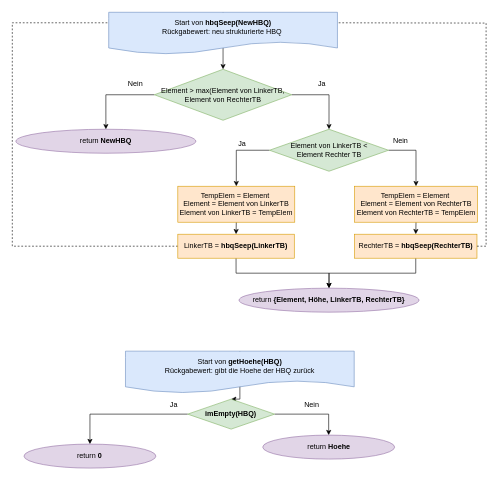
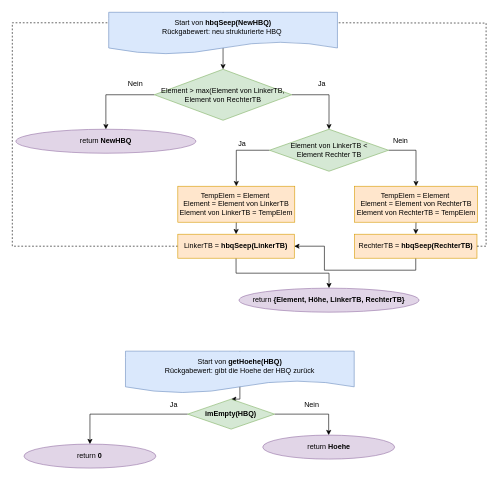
  <mxCell id="0" />
  <mxCell id="1" parent="0" />
  <mxCell id="2" style="edgeStyle=orthogonalEdgeStyle;rounded=0;orthogonalLoop=1;jettySize=auto;html=1;exitX=0.5;exitY=0;exitDx=0;exitDy=0;entryX=0.5;entryY=0;entryDx=0;entryDy=0;" parent="1" source="3" target="9" edge="1"><mxGeometry relative="1" as="geometry"><Array as="points"><mxPoint x="371.06" y="30" /><mxPoint x="371.06" y="30" /></Array></mxGeometry></mxCell>
  <mxCell id="3" value="Start von &lt;b&gt;hbqSeep(NewHBQ)&lt;/b&gt;&lt;br&gt;Rückgabewert: neu strukturierte HBQ&amp;nbsp;" style="shape=document;whiteSpace=wrap;html=1;boundedLbl=1;fillColor=#dae8fc;strokeColor=#6c8ebf;" parent="1" vertex="1"><mxGeometry x="180.76" y="20" width="381.37" height="70" as="geometry" /></mxCell>
  <mxCell id="4" value="return&amp;nbsp;&lt;b&gt;NewHBQ&lt;/b&gt;" style="ellipse;whiteSpace=wrap;html=1;rounded=0;fillColor=#e1d5e7;strokeColor=#9673a6;" parent="1" vertex="1"><mxGeometry x="26" y="215" width="300.06" height="40" as="geometry" /></mxCell>
  <mxCell id="5" style="edgeStyle=orthogonalEdgeStyle;rounded=0;orthogonalLoop=1;jettySize=auto;html=1;exitX=0.5;exitY=1;exitDx=0;exitDy=0;entryX=0.5;entryY=0;entryDx=0;entryDy=0;" parent="1" source="6" target="21" edge="1"><mxGeometry relative="1" as="geometry" /></mxCell>
  <mxCell id="6" value="TempElem = Element&amp;nbsp;&lt;br&gt;Element = Element von LinkerTB&lt;br&gt;Element von LinkerTB = TempElem" style="rounded=0;whiteSpace=wrap;html=1;fillColor=#ffe6cc;strokeColor=#d79b00;" parent="1" vertex="1"><mxGeometry x="296" y="310" width="195" height="60" as="geometry" /></mxCell>
  <mxCell id="7" style="edgeStyle=orthogonalEdgeStyle;rounded=0;orthogonalLoop=1;jettySize=auto;html=1;exitX=0;exitY=0.5;exitDx=0;exitDy=0;entryX=0.5;entryY=0;entryDx=0;entryDy=0;" parent="1" source="9" target="4" edge="1"><mxGeometry relative="1" as="geometry" /></mxCell>
  <mxCell id="8" style="edgeStyle=orthogonalEdgeStyle;rounded=0;orthogonalLoop=1;jettySize=auto;html=1;exitX=1;exitY=0.5;exitDx=0;exitDy=0;entryX=0.5;entryY=0;entryDx=0;entryDy=0;" parent="1" source="9" target="12" edge="1"><mxGeometry relative="1" as="geometry" /></mxCell>
  <mxCell id="9" value="Element &amp;gt; max(Element von LinkerTB, Element von RechterTB" style="rhombus;whiteSpace=wrap;html=1;rounded=0;fillColor=#d5e8d4;strokeColor=#82b366;" parent="1" vertex="1"><mxGeometry x="256.91" y="115" width="229" height="85" as="geometry" /></mxCell>
  <mxCell id="10" style="edgeStyle=orthogonalEdgeStyle;rounded=0;orthogonalLoop=1;jettySize=auto;html=1;exitX=0;exitY=0.5;exitDx=0;exitDy=0;entryX=0.5;entryY=0;entryDx=0;entryDy=0;" parent="1" source="12" target="6" edge="1"><mxGeometry relative="1" as="geometry" /></mxCell>
  <mxCell id="11" style="edgeStyle=orthogonalEdgeStyle;rounded=0;orthogonalLoop=1;jettySize=auto;html=1;exitX=1;exitY=0.5;exitDx=0;exitDy=0;entryX=0.5;entryY=0;entryDx=0;entryDy=0;" parent="1" source="12" target="16" edge="1"><mxGeometry relative="1" as="geometry" /></mxCell>
  <mxCell id="12" value="Element von LinkerTB &amp;lt;&lt;br&gt;Element Rechter TB" style="rhombus;whiteSpace=wrap;html=1;rounded=0;fillColor=#d5e8d4;strokeColor=#82b366;" parent="1" vertex="1"><mxGeometry x="448.83" y="215" width="198.5" height="70" as="geometry" /></mxCell>
  <mxCell id="13" value="Nein" style="text;html=1;align=center;verticalAlign=middle;resizable=0;points=[];autosize=1;strokeColor=none;fillColor=none;" parent="1" vertex="1"><mxGeometry x="205.06" y="130" width="40" height="20" as="geometry" /></mxCell>
  <mxCell id="14" value="Ja" style="text;html=1;align=center;verticalAlign=middle;resizable=0;points=[];autosize=1;strokeColor=none;fillColor=none;" parent="1" vertex="1"><mxGeometry x="521.44" y="130" width="30" height="20" as="geometry" /></mxCell>
  <mxCell id="15" style="edgeStyle=orthogonalEdgeStyle;rounded=0;orthogonalLoop=1;jettySize=auto;html=1;exitX=0.5;exitY=1;exitDx=0;exitDy=0;entryX=0.5;entryY=0;entryDx=0;entryDy=0;" parent="1" source="16" target="23" edge="1"><mxGeometry relative="1" as="geometry" /></mxCell>
  <mxCell id="16" value="TempElem = Element&amp;nbsp;&lt;br&gt;Element = Element von RechterTB&lt;br&gt;Element von RechterTB = TempElem" style="rounded=0;whiteSpace=wrap;html=1;fillColor=#ffe6cc;strokeColor=#d79b00;" parent="1" vertex="1"><mxGeometry x="590.62" y="310" width="205" height="60" as="geometry" /></mxCell>
  <mxCell id="17" value="Ja" style="text;html=1;align=center;verticalAlign=middle;resizable=0;points=[];autosize=1;strokeColor=none;fillColor=none;" parent="1" vertex="1"><mxGeometry x="388.12" y="230" width="30" height="20" as="geometry" /></mxCell>
  <mxCell id="18" value="Nein" style="text;html=1;align=center;verticalAlign=middle;resizable=0;points=[];autosize=1;strokeColor=none;fillColor=none;" parent="1" vertex="1"><mxGeometry x="647.33" y="225" width="40" height="20" as="geometry" /></mxCell>
  <mxCell id="19" style="edgeStyle=orthogonalEdgeStyle;rounded=0;orthogonalLoop=1;jettySize=auto;html=1;exitX=0.5;exitY=1;exitDx=0;exitDy=0;entryX=0.5;entryY=0;entryDx=0;entryDy=0;" parent="1" source="21" target="24" edge="1"><mxGeometry relative="1" as="geometry" /></mxCell>
  <mxCell id="20" style="edgeStyle=orthogonalEdgeStyle;rounded=0;orthogonalLoop=1;jettySize=auto;html=1;exitX=0;exitY=0.5;exitDx=0;exitDy=0;dashed=1;endArrow=none;endFill=0;entryX=0;entryY=0.25;entryDx=0;entryDy=0;" parent="1" source="21" target="3" edge="1"><mxGeometry relative="1" as="geometry"><mxPoint x="170" y="85" as="targetPoint" /><Array as="points"><mxPoint x="20" y="410" /><mxPoint x="20" y="37" /></Array></mxGeometry></mxCell>
  <mxCell id="21" value="LinkerTB = &lt;b&gt;hbqSeep(LinkerTB)&lt;/b&gt;" style="rounded=0;whiteSpace=wrap;html=1;fillColor=#ffe6cc;strokeColor=#d79b00;" parent="1" vertex="1"><mxGeometry x="296" y="390" width="194.15" height="40" as="geometry" /></mxCell>
- <mxCell id="22" style="edgeStyle=orthogonalEdgeStyle;rounded=0;orthogonalLoop=1;jettySize=auto;html=1;exitX=0.5;exitY=1;exitDx=0;exitDy=0;entryX=0.5;entryY=0;entryDx=0;entryDy=0;" parent="1" source="23" target="24" edge="1"><mxGeometry relative="1" as="geometry" /></mxCell>
+ <mxCell id="22" style="edgeStyle=orthogonalEdgeStyle;rounded=0;orthogonalLoop=1;jettySize=auto;html=1;exitX=0.5;exitY=1;exitDx=0;exitDy=0;" parent="1" source="23" target="21" edge="1"><mxGeometry relative="1" as="geometry" /></mxCell>
  <mxCell id="23" value="RechterTB = &lt;b&gt;hbqSeep(RechterTB)&lt;/b&gt;" style="rounded=0;whiteSpace=wrap;html=1;fillColor=#ffe6cc;strokeColor=#d79b00;" parent="1" vertex="1"><mxGeometry x="590.62" y="390" width="204.15" height="40" as="geometry" /></mxCell>
  <mxCell id="24" value="return&amp;nbsp;&lt;b&gt;{Element, Höhe, LinkerTB, RechterTB}&lt;/b&gt;" style="ellipse;whiteSpace=wrap;html=1;rounded=0;fillColor=#e1d5e7;strokeColor=#9673a6;" parent="1" vertex="1"><mxGeometry x="398.05" y="480" width="300.06" height="40" as="geometry" /></mxCell>
  <mxCell id="25" value="" style="endArrow=none;dashed=1;html=1;rounded=0;exitX=1;exitY=0.5;exitDx=0;exitDy=0;entryX=1;entryY=0.25;entryDx=0;entryDy=0;" parent="1" source="23" target="3" edge="1"><mxGeometry width="50" height="50" relative="1" as="geometry"><mxPoint x="450" y="225" as="sourcePoint" /><mxPoint x="610" y="125" as="targetPoint" /><Array as="points"><mxPoint x="810" y="410" /><mxPoint x="810" y="38" /></Array></mxGeometry></mxCell>
  <mxCell id="26" style="edgeStyle=orthogonalEdgeStyle;rounded=0;orthogonalLoop=1;jettySize=auto;html=1;exitX=0.5;exitY=0;exitDx=0;exitDy=0;entryX=0.5;entryY=0;entryDx=0;entryDy=0;" parent="1" source="27" target="30" edge="1"><mxGeometry relative="1" as="geometry"><Array as="points"><mxPoint x="399.46" y="605" /><mxPoint x="399.46" y="605" /></Array></mxGeometry></mxCell>
  <mxCell id="27" value="Start von &lt;b&gt;getHoehe(HBQ)&lt;/b&gt;&lt;br&gt;Rückgabewert: gibt die Hoehe der HBQ zurück" style="shape=document;whiteSpace=wrap;html=1;boundedLbl=1;fillColor=#dae8fc;strokeColor=#6c8ebf;" parent="1" vertex="1"><mxGeometry x="208.71" y="585" width="381.37" height="70" as="geometry" /></mxCell>
  <mxCell id="28" style="edgeStyle=orthogonalEdgeStyle;rounded=0;orthogonalLoop=1;jettySize=auto;html=1;exitX=1;exitY=0.5;exitDx=0;exitDy=0;entryX=0.5;entryY=0;entryDx=0;entryDy=0;" parent="1" source="30" target="32" edge="1"><mxGeometry relative="1" as="geometry" /></mxCell>
  <mxCell id="29" style="edgeStyle=orthogonalEdgeStyle;rounded=0;orthogonalLoop=1;jettySize=auto;html=1;exitX=0;exitY=0.5;exitDx=0;exitDy=0;entryX=0.5;entryY=0;entryDx=0;entryDy=0;" parent="1" source="30" target="31" edge="1"><mxGeometry relative="1" as="geometry" /></mxCell>
  <mxCell id="30" value="&lt;b&gt;imEmpty(HBQ)&lt;/b&gt;" style="rhombus;whiteSpace=wrap;html=1;rounded=0;fillColor=#d5e8d4;strokeColor=#82b366;" parent="1" vertex="1"><mxGeometry x="312.39" y="665" width="145" height="50" as="geometry" /></mxCell>
  <mxCell id="31" value="return &lt;b&gt;0&lt;/b&gt;" style="ellipse;whiteSpace=wrap;html=1;rounded=0;fillColor=#e1d5e7;strokeColor=#9673a6;" parent="1" vertex="1"><mxGeometry x="39.46" y="740" width="220" height="40" as="geometry" /></mxCell>
  <mxCell id="32" value="return &lt;b&gt;Hoehe&lt;/b&gt;" style="ellipse;whiteSpace=wrap;html=1;rounded=0;fillColor=#e1d5e7;strokeColor=#9673a6;" parent="1" vertex="1"><mxGeometry x="437.54" y="725" width="220" height="40" as="geometry" /></mxCell>
  <mxCell id="33" value="Nein" style="text;html=1;align=center;verticalAlign=middle;resizable=0;points=[];autosize=1;strokeColor=none;fillColor=none;" parent="1" vertex="1"><mxGeometry x="499.46" y="665" width="40" height="20" as="geometry" /></mxCell>
  <mxCell id="34" value="Ja" style="text;html=1;align=center;verticalAlign=middle;resizable=0;points=[];autosize=1;strokeColor=none;fillColor=none;" parent="1" vertex="1"><mxGeometry x="273.83" y="665" width="30" height="20" as="geometry" /></mxCell>
